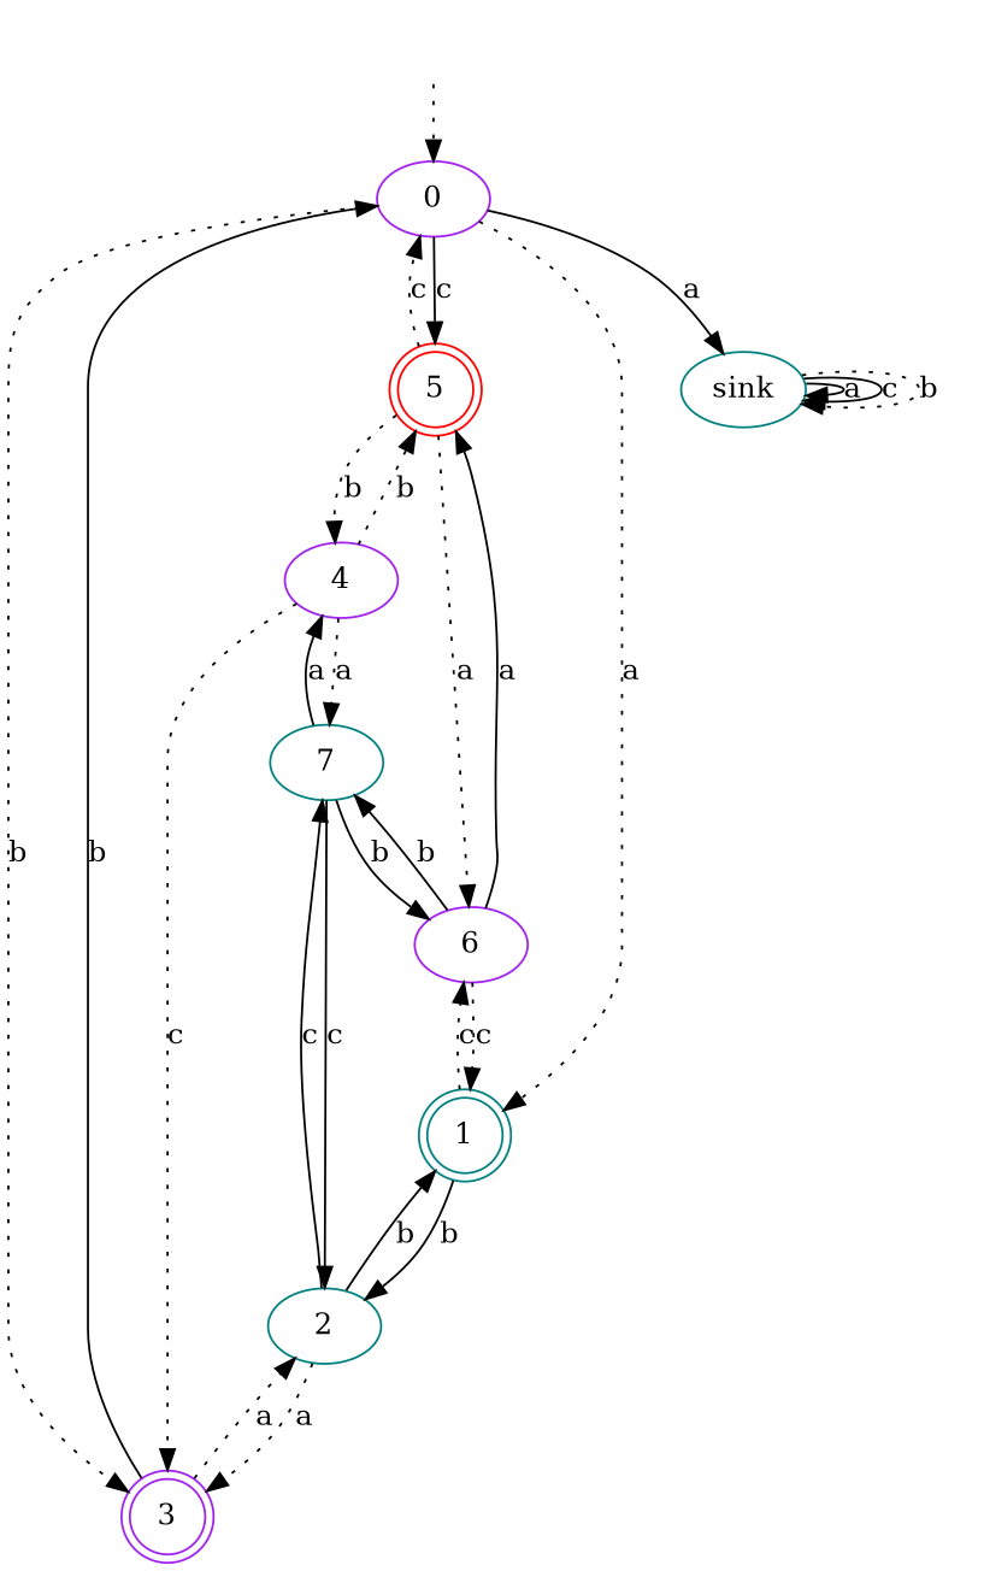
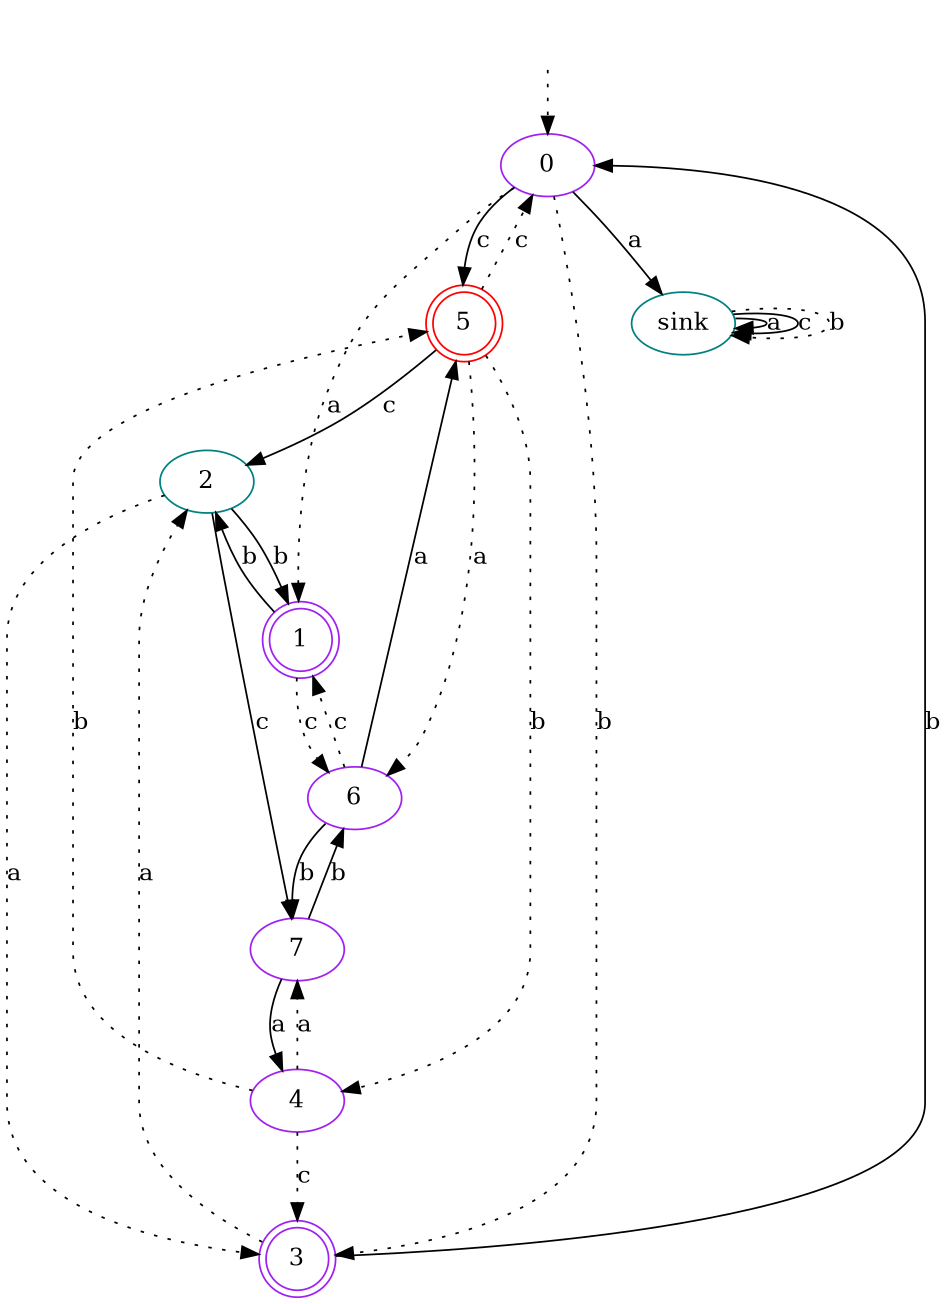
  digraph {
    node [color=purple]
    edge [style=dotted]
    fake [style=invisible color=""]
    0 [root=true]
    5 [color=red shape=doublecircle]
-   1 [color=teal shape=doublecircle]
+   1 [shape=doublecircle]
    3 [shape=doublecircle]
    sink [color=teal]
-   7 [color=teal]
+   7
    6
    4
    2 [color=teal]
    fake -> 0
    0 -> 5 [label=c style=solid]
    0 -> 1 [label=a]
    0 -> 3 [label=b]
    0 -> sink [label=a style=solid]
    5 -> 0 [label=c]
    5 -> 6 [label=a]
    5 -> 4 [label=b]
    1 -> 6 [label=c]
    1 -> 2 [label=b style=solid]
    3 -> 0 [label=b style=solid]
    3 -> 2 [label=a]
    sink -> sink [label=a style=solid]
    sink -> sink [label=c style=solid]
    sink -> sink [label=b]
    7 -> 6 [label=b style=solid]
    7 -> 4 [label=a style=solid]
-   7 -> 2 [label=c style=solid]
+   5 -> 2 [label=c style=solid]
    6 -> 5 [label=a style=solid]
    6 -> 1 [label=c]
    6 -> 7 [label=b style=solid]
    4 -> 5 [label=b]
    4 -> 3 [label=c]
    4 -> 7 [label=a]
    2 -> 1 [label=b style=solid]
    2 -> 3 [label=a]
    2 -> 7 [label=c style=solid]
  }
